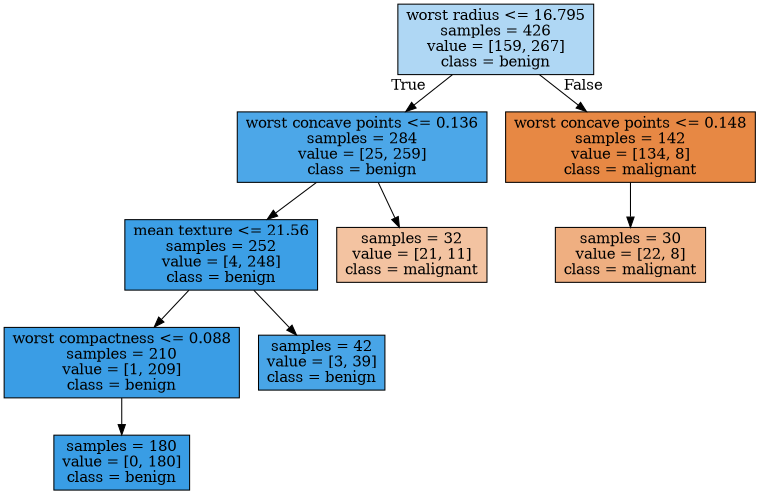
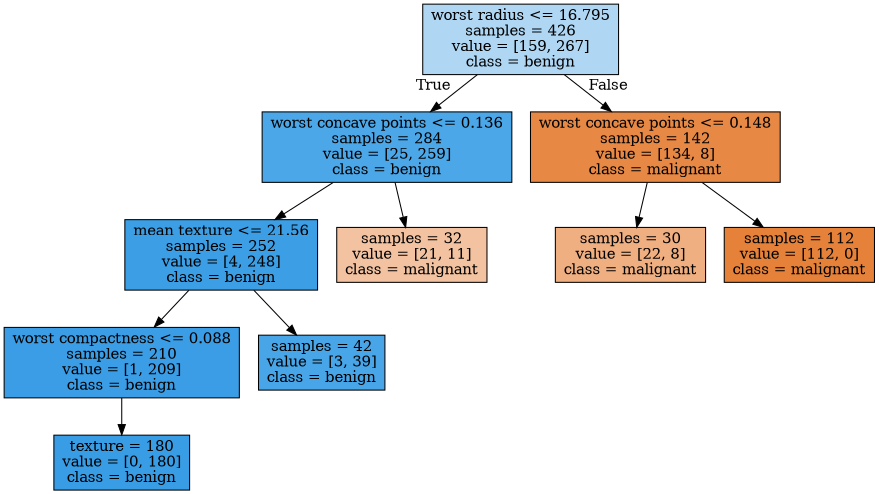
  digraph {
    node [color=black shape=box style=filled]
    n1 [fillcolor="#399de567" label="worst radius <= 16.795\nsamples = 426\nvalue = [159, 267]\nclass = benign"]
    n2 [fillcolor="#399de5e6" label="worst concave points <= 0.136\nsamples = 284\nvalue = [25, 259]\nclass = benign"]
    n3 [fillcolor="#e58139f0" label="worst concave points <= 0.148\nsamples = 142\nvalue = [134, 8]\nclass = malignant"]
    n4 [fillcolor="#399de5fb" label="mean texture <= 21.56\nsamples = 252\nvalue = [4, 248]\nclass = benign"]
    n5 [fillcolor="#e5813979" label="samples = 32\nvalue = [21, 11]\nclass = malignant"]
    n6 [fillcolor="#e58139a2" label="samples = 30\nvalue = [22, 8]\nclass = malignant"]
+   n7 [fillcolor="#e58139ff" label="samples = 112\nvalue = [112, 0]\nclass = malignant"]
    n8 [fillcolor="#399de5fe" label="worst compactness <= 0.088\nsamples = 210\nvalue = [1, 209]\nclass = benign"]
    n9 [fillcolor="#399de5eb" label="samples = 42\nvalue = [3, 39]\nclass = benign"]
-   n10 [fillcolor="#399de5ff" label="samples = 180\nvalue = [0, 180]\nclass = benign"]
+   n10 [fillcolor="#399de5ff" label="texture = 180\nvalue = [0, 180]\nclass = benign"]
    n1 -> n2 [headlabel=True labelangle=45 labeldistance=2.5]
    n1 -> n3 [headlabel=False labelangle=-45 labeldistance=2.5]
    n2 -> n4
    n2 -> n5
    n3 -> n6
+   n3 -> n7
    n4 -> n8
    n4 -> n9
    n8 -> n10
  }
